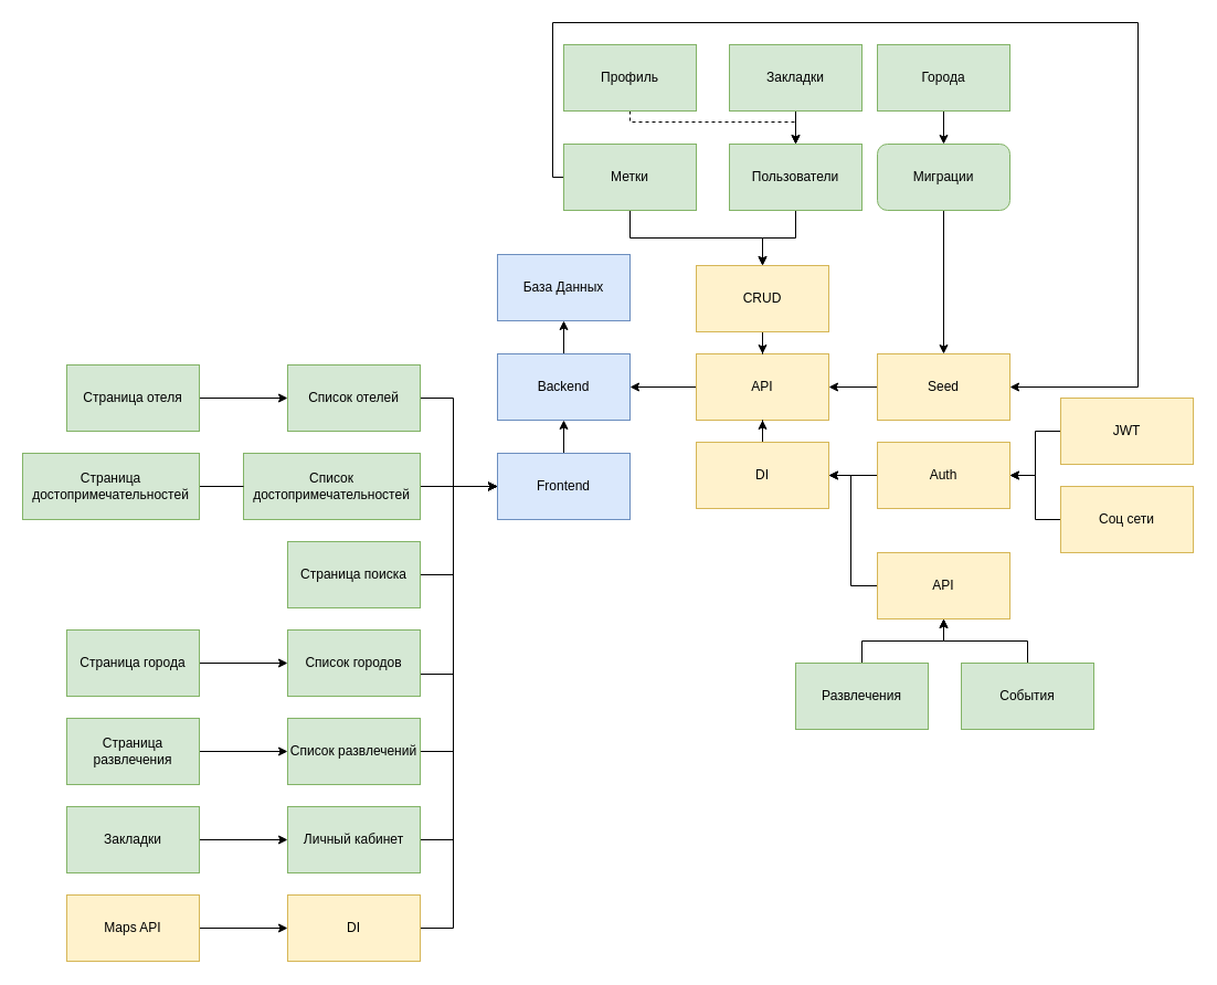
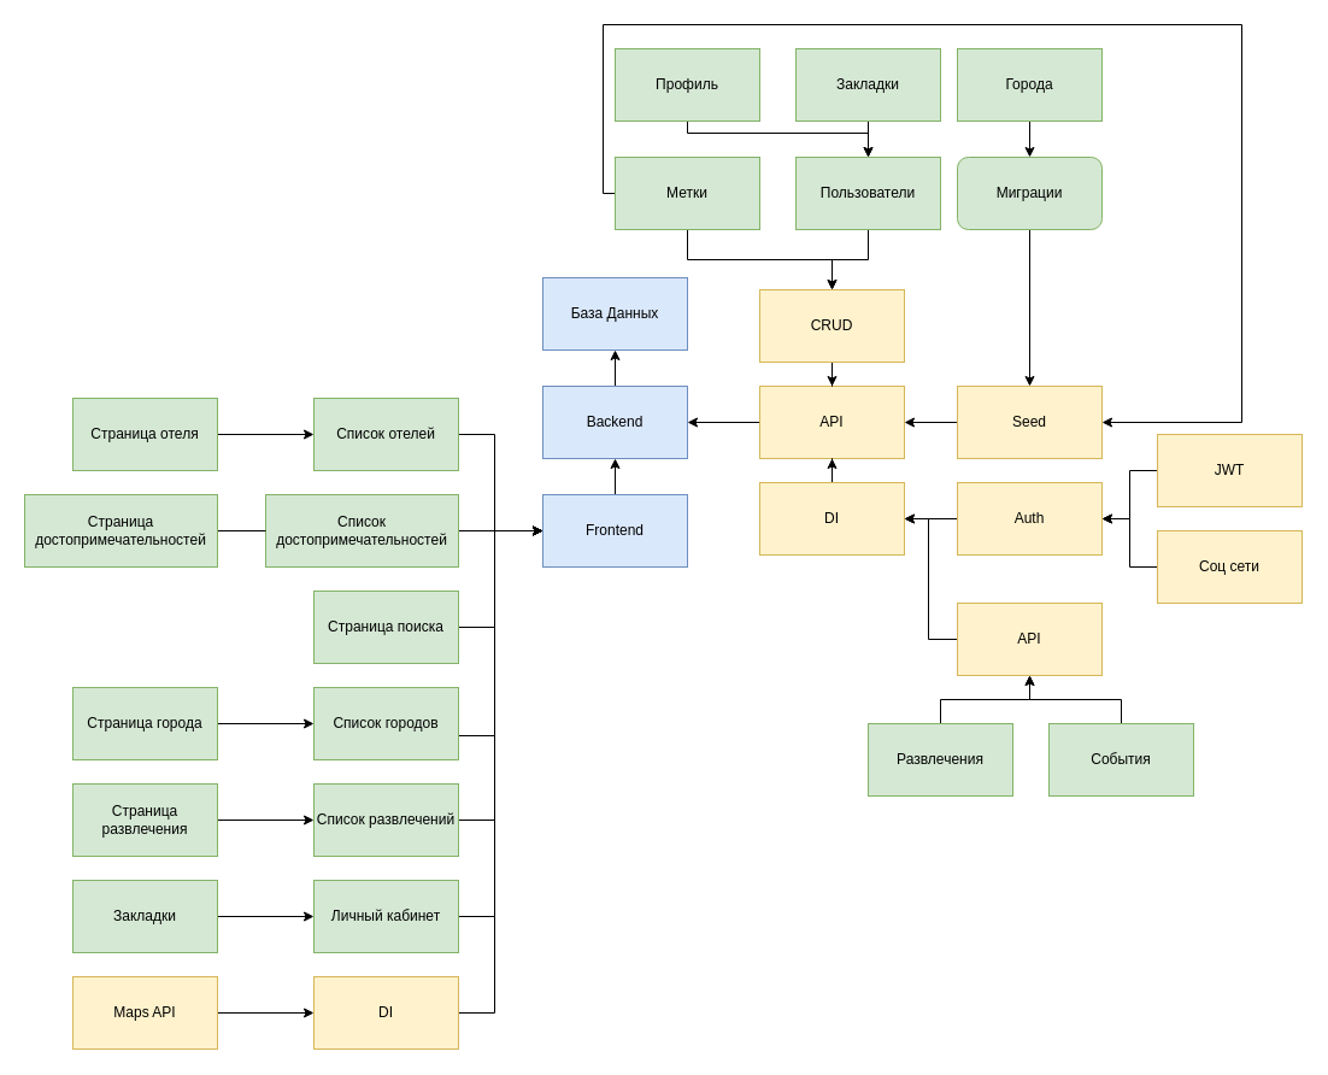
  <mxCell id="0" />
  <mxCell id="1" parent="0" />
  <mxCell id="2" style="edgeStyle=orthogonalEdgeStyle;rounded=0;orthogonalLoop=1;jettySize=auto;html=1;" edge="1" parent="1" source="3" target="33"><mxGeometry relative="1" as="geometry" /></mxCell>
  <mxCell id="3" value="Backend" style="rounded=0;whiteSpace=wrap;html=1;fillColor=#dae8fc;strokeColor=#6c8ebf;" vertex="1" parent="1"><mxGeometry x="450" y="320" width="120" height="60" as="geometry" /></mxCell>
  <mxCell id="4" style="edgeStyle=orthogonalEdgeStyle;rounded=0;orthogonalLoop=1;jettySize=auto;html=1;" edge="1" parent="1" source="5" target="3"><mxGeometry relative="1" as="geometry" /></mxCell>
  <mxCell id="5" value="API" style="rounded=0;whiteSpace=wrap;html=1;fillColor=#fff2cc;strokeColor=#d6b656;" vertex="1" parent="1"><mxGeometry x="630" y="320" width="120" height="60" as="geometry" /></mxCell>
  <mxCell id="6" style="edgeStyle=orthogonalEdgeStyle;rounded=0;orthogonalLoop=1;jettySize=auto;html=1;" edge="1" parent="1" source="7" target="5"><mxGeometry relative="1" as="geometry" /></mxCell>
  <mxCell id="7" value="CRUD" style="rounded=0;whiteSpace=wrap;html=1;fillColor=#fff2cc;strokeColor=#d6b656;" vertex="1" parent="1"><mxGeometry x="630" y="240" width="120" height="60" as="geometry" /></mxCell>
  <mxCell id="8" style="edgeStyle=orthogonalEdgeStyle;rounded=0;orthogonalLoop=1;jettySize=auto;html=1;" edge="1" parent="1" source="10" target="7"><mxGeometry relative="1" as="geometry" /></mxCell>
  <mxCell id="9" style="edgeStyle=orthogonalEdgeStyle;rounded=0;orthogonalLoop=1;jettySize=auto;html=1;entryX=1;entryY=0.5;entryDx=0;entryDy=0;" edge="1" parent="1" source="10" target="16"><mxGeometry relative="1" as="geometry"><Array as="points"><mxPoint x="500" y="160" /><mxPoint x="500" y="20" /><mxPoint x="1030" y="20" /><mxPoint x="1030" y="350" /></Array></mxGeometry></mxCell>
  <mxCell id="10" value="Метки" style="rounded=0;whiteSpace=wrap;html=1;fillColor=#d5e8d4;strokeColor=#82b366;" vertex="1" parent="1"><mxGeometry x="510" y="130" width="120" height="60" as="geometry" /></mxCell>
  <mxCell id="11" style="edgeStyle=orthogonalEdgeStyle;rounded=0;orthogonalLoop=1;jettySize=auto;html=1;" edge="1" parent="1" source="12" target="7"><mxGeometry relative="1" as="geometry" /></mxCell>
  <mxCell id="12" value="Пользователи" style="rounded=0;whiteSpace=wrap;html=1;fillColor=#d5e8d4;strokeColor=#82b366;" vertex="1" parent="1"><mxGeometry x="660" y="130" width="120" height="60" as="geometry" /></mxCell>
  <mxCell id="13" style="edgeStyle=orthogonalEdgeStyle;rounded=0;orthogonalLoop=1;jettySize=auto;html=1;" edge="1" parent="1" source="14" target="12"><mxGeometry relative="1" as="geometry" /></mxCell>
  <mxCell id="14" value="Закладки" style="rounded=0;whiteSpace=wrap;html=1;fillColor=#d5e8d4;strokeColor=#82b366;" vertex="1" parent="1"><mxGeometry x="660" y="40" width="120" height="60" as="geometry" /></mxCell>
  <mxCell id="15" style="edgeStyle=orthogonalEdgeStyle;rounded=0;orthogonalLoop=1;jettySize=auto;html=1;entryX=1;entryY=0.5;entryDx=0;entryDy=0;" edge="1" parent="1" source="16" target="5"><mxGeometry relative="1" as="geometry" /></mxCell>
  <mxCell id="16" value="Seed" style="rounded=0;whiteSpace=wrap;html=1;fillColor=#fff2cc;strokeColor=#d6b656;" vertex="1" parent="1"><mxGeometry x="794" y="320" width="120" height="60" as="geometry" /></mxCell>
  <mxCell id="17" style="edgeStyle=orthogonalEdgeStyle;rounded=0;orthogonalLoop=1;jettySize=auto;html=1;" edge="1" parent="1" source="18" target="16"><mxGeometry relative="1" as="geometry" /></mxCell>
  <mxCell id="18" value="Миграции" style="whiteSpace=wrap;html=1;fillColor=#d5e8d4;strokeColor=#82b366;rounded=1;" vertex="1" parent="1"><mxGeometry x="794" y="130" width="120" height="60" as="geometry" /></mxCell>
  <mxCell id="19" style="edgeStyle=orthogonalEdgeStyle;rounded=0;orthogonalLoop=1;jettySize=auto;html=1;" edge="1" parent="1" source="20" target="18"><mxGeometry relative="1" as="geometry" /></mxCell>
  <mxCell id="20" value="Города" style="rounded=0;whiteSpace=wrap;html=1;fillColor=#d5e8d4;strokeColor=#82b366;" vertex="1" parent="1"><mxGeometry x="794" y="40" width="120" height="60" as="geometry" /></mxCell>
  <mxCell id="21" style="edgeStyle=orthogonalEdgeStyle;rounded=0;orthogonalLoop=1;jettySize=auto;html=1;entryX=0.5;entryY=1;entryDx=0;entryDy=0;" edge="1" parent="1" source="22" target="5"><mxGeometry relative="1" as="geometry" /></mxCell>
  <mxCell id="22" value="DI" style="rounded=0;whiteSpace=wrap;html=1;fillColor=#fff2cc;strokeColor=#d6b656;" vertex="1" parent="1"><mxGeometry x="630" y="400" width="120" height="60" as="geometry" /></mxCell>
  <mxCell id="23" style="edgeStyle=orthogonalEdgeStyle;rounded=0;orthogonalLoop=1;jettySize=auto;html=1;entryX=1;entryY=0.5;entryDx=0;entryDy=0;" edge="1" parent="1" source="24" target="22"><mxGeometry relative="1" as="geometry"><Array as="points"><mxPoint x="770" y="530" /><mxPoint x="770" y="430" /></Array></mxGeometry></mxCell>
  <mxCell id="24" value="API" style="rounded=0;whiteSpace=wrap;html=1;fillColor=#fff2cc;strokeColor=#d6b656;" vertex="1" parent="1"><mxGeometry x="794" y="500" width="120" height="60" as="geometry" /></mxCell>
  <mxCell id="25" style="edgeStyle=orthogonalEdgeStyle;rounded=0;orthogonalLoop=1;jettySize=auto;html=1;" edge="1" parent="1" source="26" target="24"><mxGeometry relative="1" as="geometry" /></mxCell>
  <mxCell id="26" value="События" style="rounded=0;whiteSpace=wrap;html=1;fillColor=#d5e8d4;strokeColor=#82b366;" vertex="1" parent="1"><mxGeometry x="870" y="600" width="120" height="60" as="geometry" /></mxCell>
  <mxCell id="27" style="edgeStyle=orthogonalEdgeStyle;rounded=0;orthogonalLoop=1;jettySize=auto;html=1;" edge="1" parent="1" source="28" target="24"><mxGeometry relative="1" as="geometry" /></mxCell>
  <mxCell id="28" value="Развлечения" style="rounded=0;whiteSpace=wrap;html=1;fillColor=#d5e8d4;strokeColor=#82b366;" vertex="1" parent="1"><mxGeometry x="720" y="600" width="120" height="60" as="geometry" /></mxCell>
- <mxCell id="29" style="edgeStyle=orthogonalEdgeStyle;rounded=0;orthogonalLoop=1;jettySize=auto;html=1;entryX=0.5;entryY=0;entryDx=0;entryDy=0;dashed=1;" edge="1" parent="1" source="30" target="12"><mxGeometry relative="1" as="geometry"><Array as="points"><mxPoint x="570" y="110" /><mxPoint x="720" y="110" /></Array></mxGeometry></mxCell>
+ <mxCell id="29" style="edgeStyle=orthogonalEdgeStyle;rounded=0;orthogonalLoop=1;jettySize=auto;html=1;entryX=0.5;entryY=0;entryDx=0;entryDy=0;" edge="1" parent="1" source="30" target="12"><mxGeometry relative="1" as="geometry"><Array as="points"><mxPoint x="570" y="110" /><mxPoint x="720" y="110" /></Array></mxGeometry></mxCell>
  <mxCell id="30" value="Профиль" style="rounded=0;whiteSpace=wrap;html=1;fillColor=#d5e8d4;strokeColor=#82b366;" vertex="1" parent="1"><mxGeometry x="510" y="40" width="120" height="60" as="geometry" /></mxCell>
  <mxCell id="31" style="edgeStyle=orthogonalEdgeStyle;rounded=0;orthogonalLoop=1;jettySize=auto;html=1;" edge="1" parent="1" source="32" target="3"><mxGeometry relative="1" as="geometry" /></mxCell>
  <mxCell id="32" value="Frontend" style="rounded=0;whiteSpace=wrap;html=1;fillColor=#dae8fc;strokeColor=#6c8ebf;" vertex="1" parent="1"><mxGeometry x="450" y="410" width="120" height="60" as="geometry" /></mxCell>
  <mxCell id="33" value="База Данных" style="rounded=0;whiteSpace=wrap;html=1;fillColor=#dae8fc;strokeColor=#6c8ebf;" vertex="1" parent="1"><mxGeometry x="450" y="230" width="120" height="60" as="geometry" /></mxCell>
  <mxCell id="34" style="edgeStyle=orthogonalEdgeStyle;rounded=0;orthogonalLoop=1;jettySize=auto;html=1;" edge="1" parent="1" source="35" target="32"><mxGeometry relative="1" as="geometry"><Array as="points"><mxPoint x="410" y="760" /><mxPoint x="410" y="440" /></Array></mxGeometry></mxCell>
  <mxCell id="35" value="Личный кабинет" style="rounded=0;whiteSpace=wrap;html=1;fillColor=#d5e8d4;strokeColor=#82b366;" vertex="1" parent="1"><mxGeometry x="260" y="730" width="120" height="60" as="geometry" /></mxCell>
  <mxCell id="36" style="edgeStyle=orthogonalEdgeStyle;rounded=0;orthogonalLoop=1;jettySize=auto;html=1;" edge="1" parent="1" source="37" target="35"><mxGeometry relative="1" as="geometry" /></mxCell>
  <mxCell id="37" value="Закладки" style="rounded=0;whiteSpace=wrap;html=1;fillColor=#d5e8d4;strokeColor=#82b366;" vertex="1" parent="1"><mxGeometry x="60" y="730" width="120" height="60" as="geometry" /></mxCell>
  <mxCell id="38" style="edgeStyle=orthogonalEdgeStyle;rounded=0;orthogonalLoop=1;jettySize=auto;html=1;entryX=0;entryY=0.5;entryDx=0;entryDy=0;" edge="1" parent="1" source="39" target="32"><mxGeometry relative="1" as="geometry"><Array as="points"><mxPoint x="410" y="610" /><mxPoint x="410" y="440" /></Array></mxGeometry></mxCell>
  <mxCell id="39" value="Список городов" style="rounded=0;whiteSpace=wrap;html=1;fillColor=#d5e8d4;strokeColor=#82b366;" vertex="1" parent="1"><mxGeometry x="260" y="570" width="120" height="60" as="geometry" /></mxCell>
  <mxCell id="40" style="edgeStyle=orthogonalEdgeStyle;rounded=0;orthogonalLoop=1;jettySize=auto;html=1;entryX=0;entryY=0.5;entryDx=0;entryDy=0;" edge="1" parent="1" source="41" target="39"><mxGeometry relative="1" as="geometry" /></mxCell>
  <mxCell id="41" value="Страница города" style="rounded=0;whiteSpace=wrap;html=1;fillColor=#d5e8d4;strokeColor=#82b366;" vertex="1" parent="1"><mxGeometry x="60" y="570" width="120" height="60" as="geometry" /></mxCell>
  <mxCell id="42" style="edgeStyle=orthogonalEdgeStyle;rounded=0;orthogonalLoop=1;jettySize=auto;html=1;" edge="1" parent="1" source="43" target="32"><mxGeometry relative="1" as="geometry" /></mxCell>
  <mxCell id="43" value="Список достопримечательностей" style="rounded=0;whiteSpace=wrap;html=1;fillColor=#d5e8d4;strokeColor=#82b366;" vertex="1" parent="1"><mxGeometry x="220" y="410" width="160" height="60" as="geometry" /></mxCell>
  <mxCell id="44" style="edgeStyle=orthogonalEdgeStyle;rounded=0;orthogonalLoop=1;jettySize=auto;html=1;endArrow=none;" edge="1" parent="1" source="45" target="43"><mxGeometry relative="1" as="geometry" /></mxCell>
  <mxCell id="45" value="Страница достопримечательностей" style="rounded=0;whiteSpace=wrap;html=1;fillColor=#d5e8d4;strokeColor=#82b366;" vertex="1" parent="1"><mxGeometry x="20" y="410" width="160" height="60" as="geometry" /></mxCell>
  <mxCell id="46" style="edgeStyle=orthogonalEdgeStyle;rounded=0;orthogonalLoop=1;jettySize=auto;html=1;entryX=0;entryY=0.5;entryDx=0;entryDy=0;" edge="1" parent="1" source="47" target="32"><mxGeometry relative="1" as="geometry"><Array as="points"><mxPoint x="410" y="360" /><mxPoint x="410" y="440" /></Array></mxGeometry></mxCell>
  <mxCell id="47" value="Список отелей" style="rounded=0;whiteSpace=wrap;html=1;fillColor=#d5e8d4;strokeColor=#82b366;" vertex="1" parent="1"><mxGeometry x="260" y="330" width="120" height="60" as="geometry" /></mxCell>
  <mxCell id="48" style="edgeStyle=orthogonalEdgeStyle;rounded=0;orthogonalLoop=1;jettySize=auto;html=1;" edge="1" parent="1" source="49" target="47"><mxGeometry relative="1" as="geometry" /></mxCell>
  <mxCell id="49" value="Страница отеля" style="rounded=0;whiteSpace=wrap;html=1;fillColor=#d5e8d4;strokeColor=#82b366;" vertex="1" parent="1"><mxGeometry x="60" y="330" width="120" height="60" as="geometry" /></mxCell>
  <mxCell id="50" style="edgeStyle=orthogonalEdgeStyle;rounded=0;orthogonalLoop=1;jettySize=auto;html=1;entryX=0;entryY=0.5;entryDx=0;entryDy=0;" edge="1" parent="1" source="51" target="32"><mxGeometry relative="1" as="geometry"><Array as="points"><mxPoint x="410" y="680" /><mxPoint x="410" y="440" /></Array></mxGeometry></mxCell>
  <mxCell id="51" value="Список развлечений" style="rounded=0;whiteSpace=wrap;html=1;fillColor=#d5e8d4;strokeColor=#82b366;" vertex="1" parent="1"><mxGeometry x="260" y="650" width="120" height="60" as="geometry" /></mxCell>
  <mxCell id="52" style="edgeStyle=orthogonalEdgeStyle;rounded=0;orthogonalLoop=1;jettySize=auto;html=1;" edge="1" parent="1" source="53" target="51"><mxGeometry relative="1" as="geometry" /></mxCell>
  <mxCell id="53" value="Страница развлечения" style="rounded=0;whiteSpace=wrap;html=1;fillColor=#d5e8d4;strokeColor=#82b366;" vertex="1" parent="1"><mxGeometry x="60" y="650" width="120" height="60" as="geometry" /></mxCell>
  <mxCell id="54" style="edgeStyle=orthogonalEdgeStyle;rounded=0;orthogonalLoop=1;jettySize=auto;html=1;entryX=0;entryY=0.5;entryDx=0;entryDy=0;" edge="1" parent="1" source="55" target="32"><mxGeometry relative="1" as="geometry"><Array as="points"><mxPoint x="410" y="440" /></Array></mxGeometry></mxCell>
  <mxCell id="55" value="DI" style="rounded=0;whiteSpace=wrap;html=1;fillColor=#fff2cc;strokeColor=#d6b656;" vertex="1" parent="1"><mxGeometry x="260" y="810" width="120" height="60" as="geometry" /></mxCell>
  <mxCell id="56" style="edgeStyle=orthogonalEdgeStyle;rounded=0;orthogonalLoop=1;jettySize=auto;html=1;entryX=0;entryY=0.5;entryDx=0;entryDy=0;" edge="1" parent="1" source="57" target="55"><mxGeometry relative="1" as="geometry" /></mxCell>
  <mxCell id="57" value="Maps API" style="rounded=0;whiteSpace=wrap;html=1;fillColor=#fff2cc;strokeColor=#d6b656;" vertex="1" parent="1"><mxGeometry x="60" y="810" width="120" height="60" as="geometry" /></mxCell>
  <mxCell id="58" style="edgeStyle=orthogonalEdgeStyle;rounded=0;orthogonalLoop=1;jettySize=auto;html=1;" edge="1" parent="1" source="59" target="22"><mxGeometry relative="1" as="geometry" /></mxCell>
  <mxCell id="59" value="Auth" style="rounded=0;whiteSpace=wrap;html=1;fillColor=#fff2cc;strokeColor=#d6b656;" vertex="1" parent="1"><mxGeometry x="794" y="400" width="120" height="60" as="geometry" /></mxCell>
  <mxCell id="60" style="edgeStyle=orthogonalEdgeStyle;rounded=0;orthogonalLoop=1;jettySize=auto;html=1;entryX=1;entryY=0.5;entryDx=0;entryDy=0;" edge="1" parent="1" source="61" target="59"><mxGeometry relative="1" as="geometry" /></mxCell>
  <mxCell id="61" value="Соц сети" style="rounded=0;whiteSpace=wrap;html=1;fillColor=#fff2cc;strokeColor=#d6b656;" vertex="1" parent="1"><mxGeometry x="960" y="440" width="120" height="60" as="geometry" /></mxCell>
  <mxCell id="62" style="edgeStyle=orthogonalEdgeStyle;rounded=0;orthogonalLoop=1;jettySize=auto;html=1;" edge="1" parent="1" source="63" target="59"><mxGeometry relative="1" as="geometry" /></mxCell>
  <mxCell id="63" value="JWT" style="rounded=0;whiteSpace=wrap;html=1;fillColor=#fff2cc;strokeColor=#d6b656;" vertex="1" parent="1"><mxGeometry x="960" y="360" width="120" height="60" as="geometry" /></mxCell>
  <mxCell id="64" style="edgeStyle=orthogonalEdgeStyle;rounded=0;orthogonalLoop=1;jettySize=auto;html=1;entryX=0;entryY=0.5;entryDx=0;entryDy=0;" edge="1" parent="1" source="65" target="32"><mxGeometry relative="1" as="geometry"><Array as="points"><mxPoint x="410" y="520" /><mxPoint x="410" y="440" /></Array></mxGeometry></mxCell>
  <mxCell id="65" value="Страница поиска" style="rounded=0;whiteSpace=wrap;html=1;fillColor=#d5e8d4;strokeColor=#82b366;" vertex="1" parent="1"><mxGeometry x="260" y="490" width="120" height="60" as="geometry" /></mxCell>
